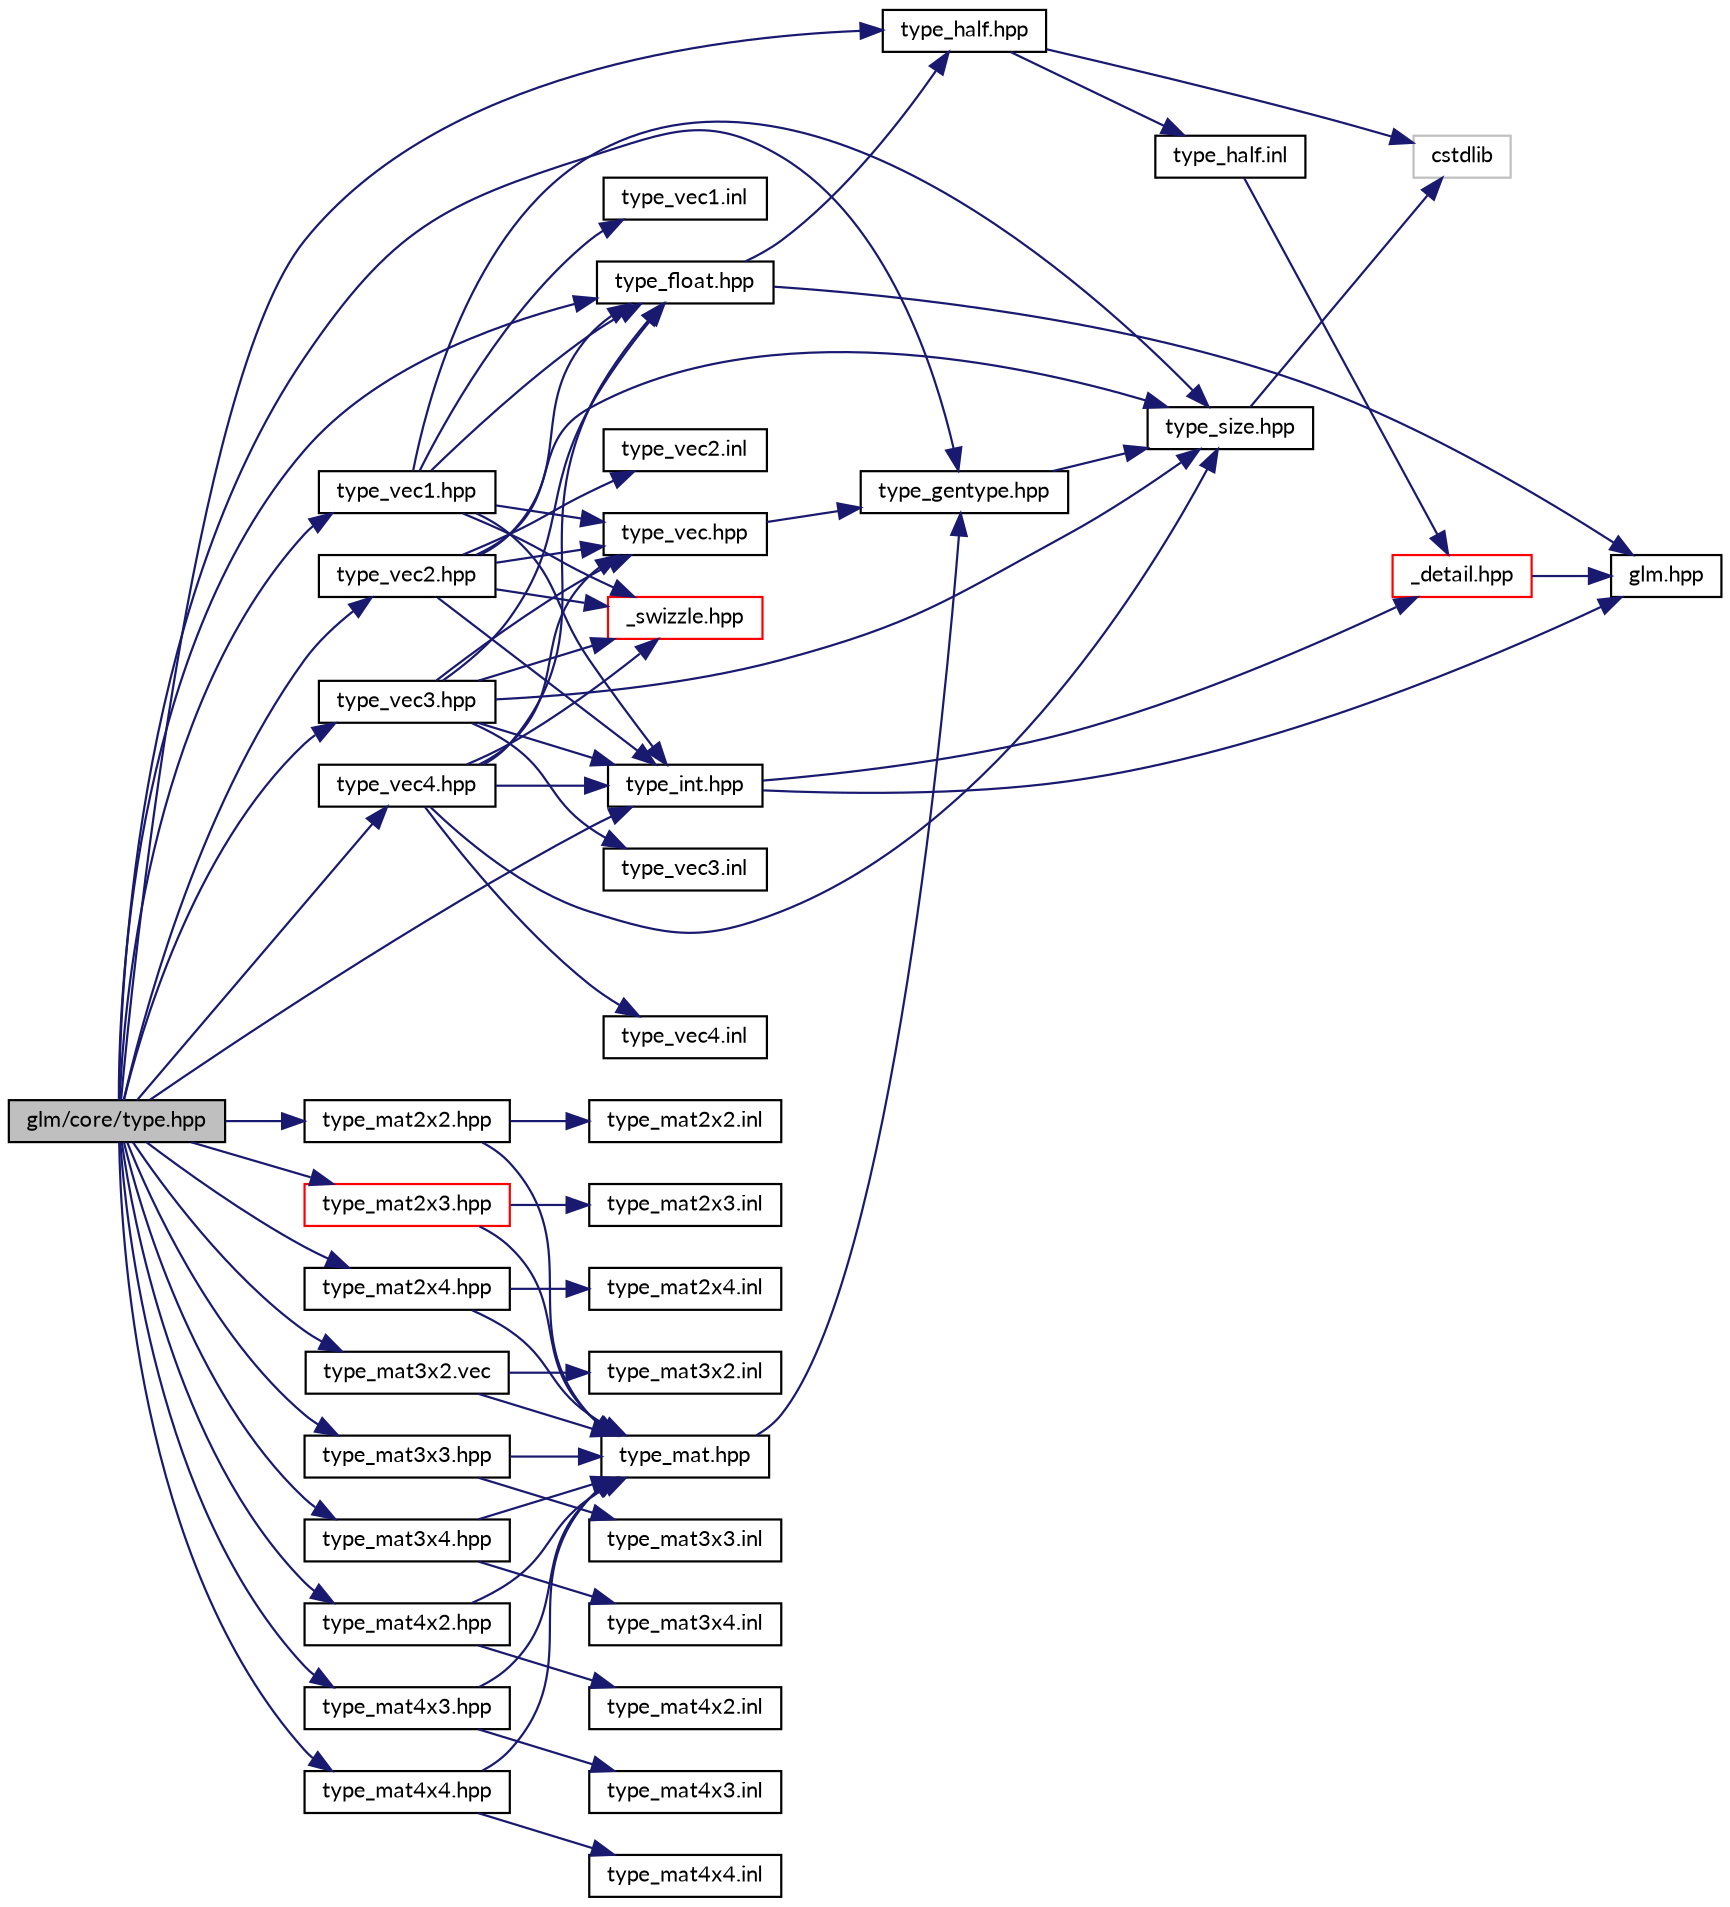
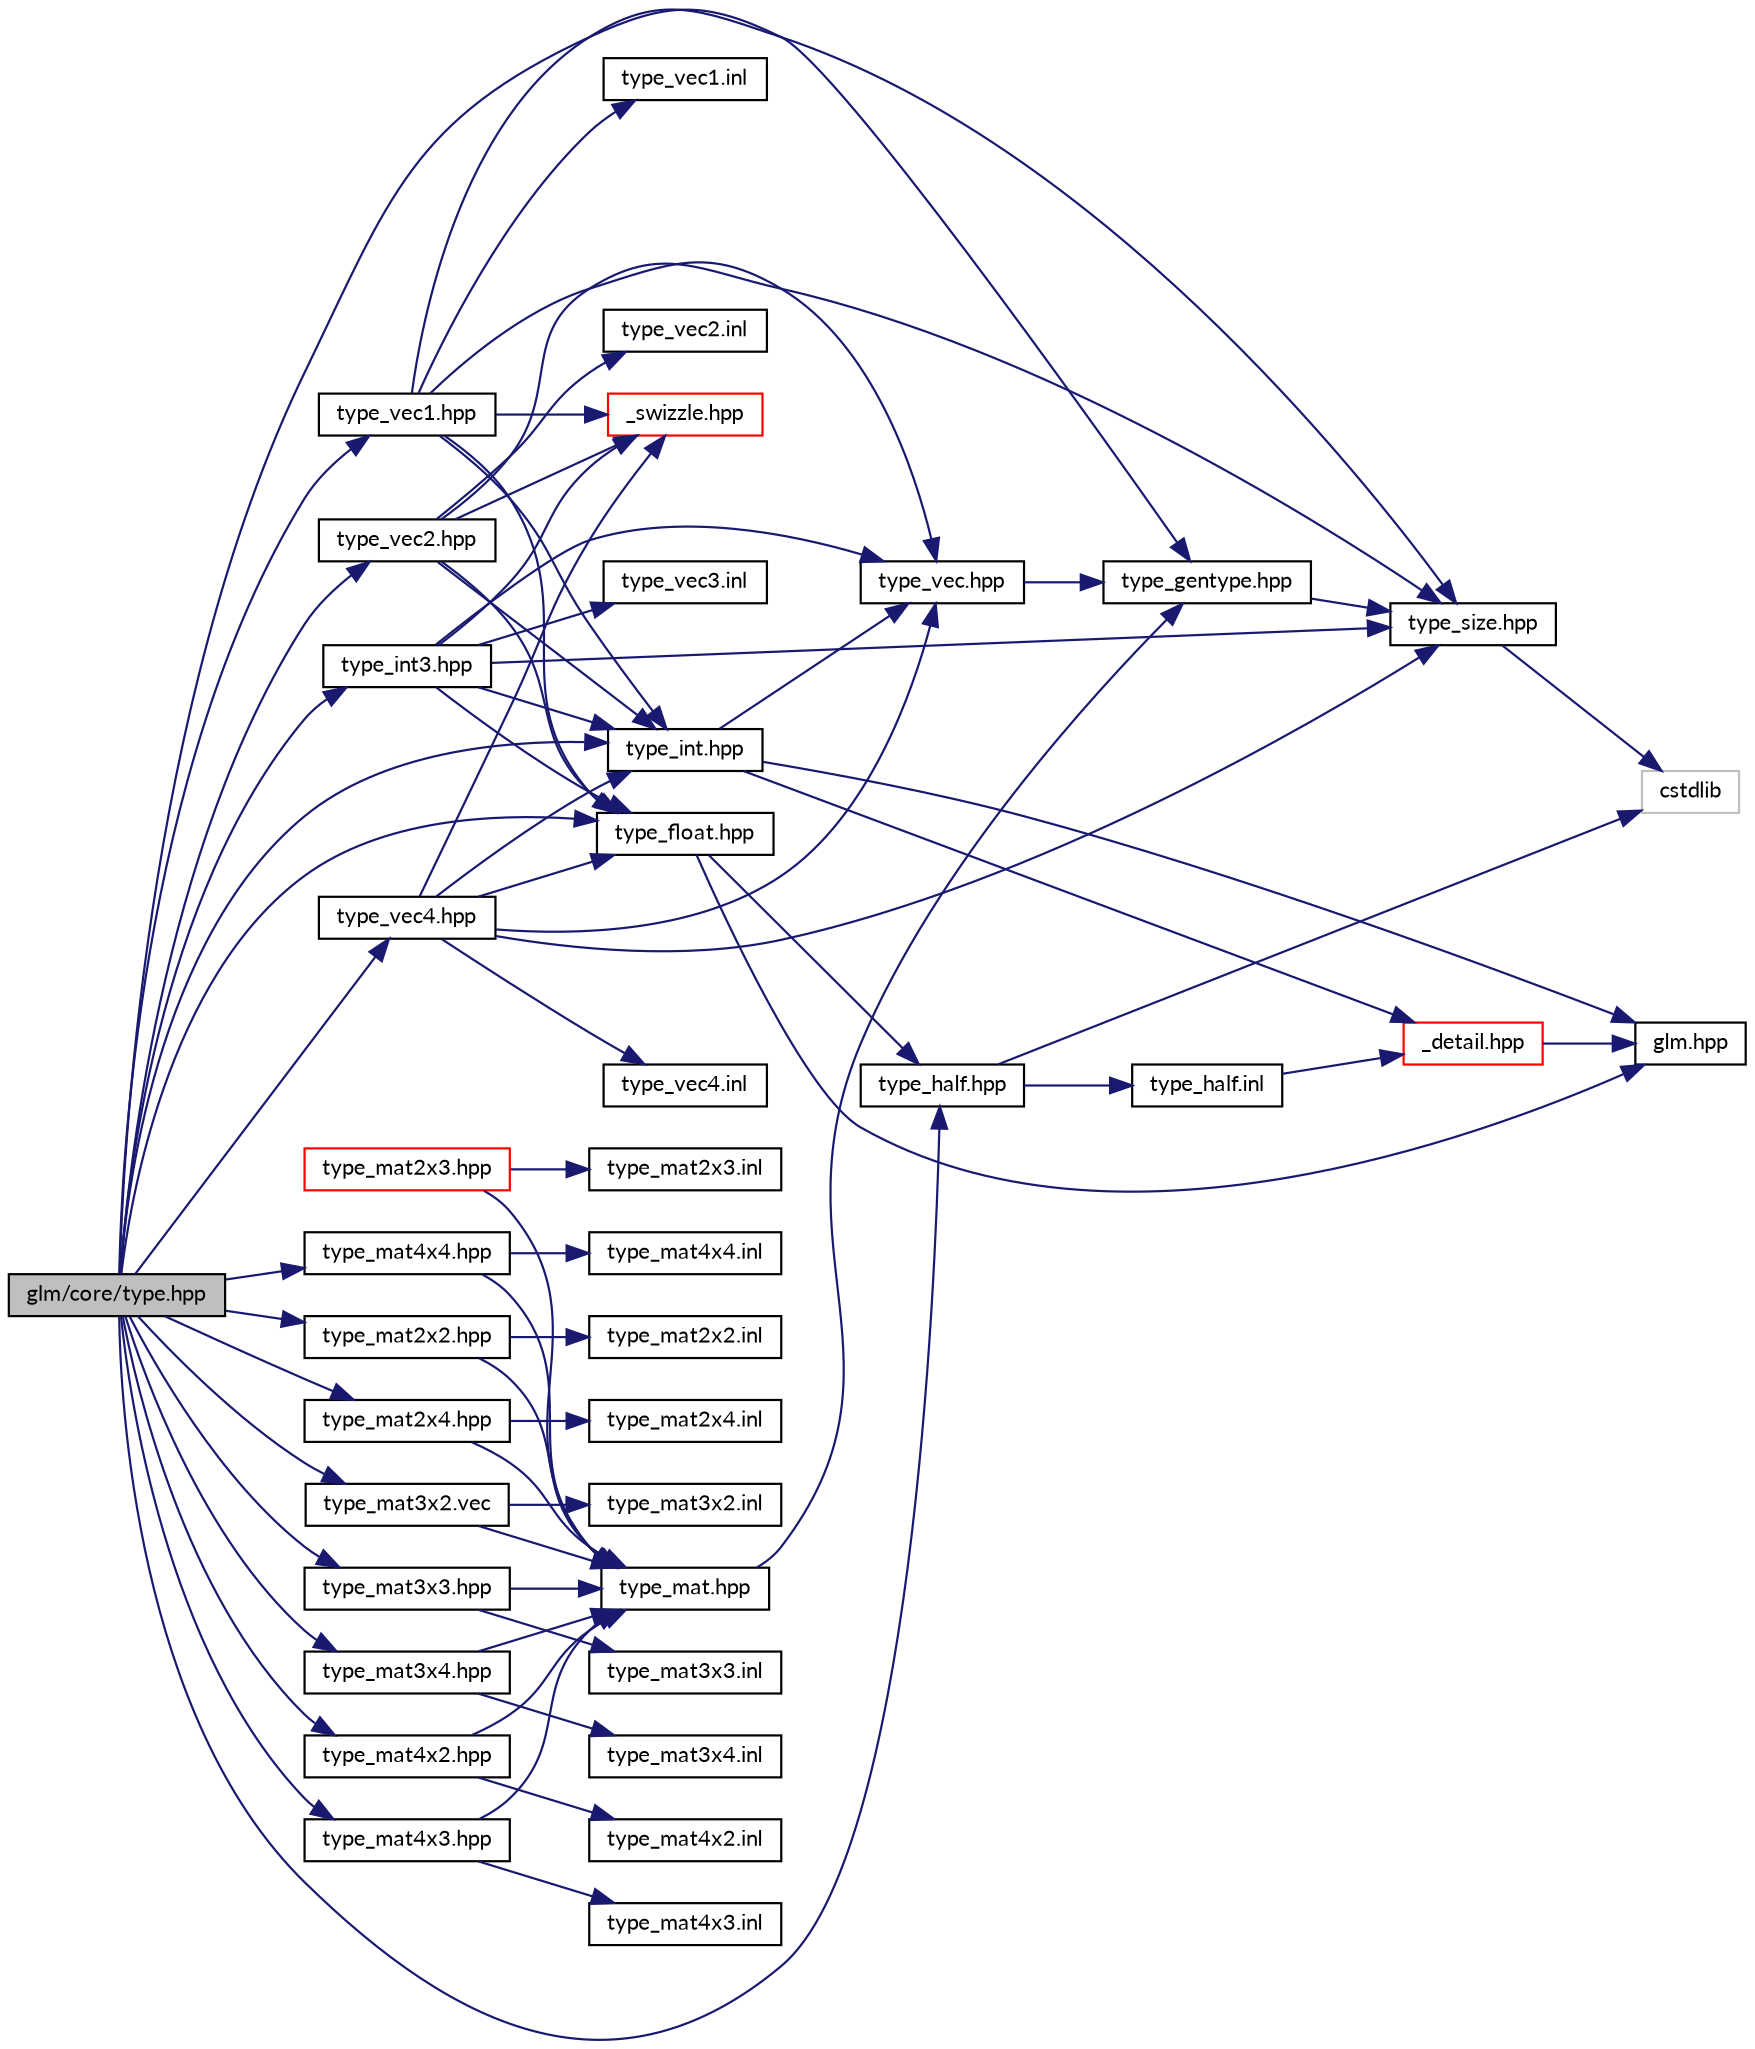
  digraph {
    fontname=Lato
    rankdir=LR
    node [color=black fillcolor=white fontname=Lato fontsize=10 shape=record style=filled]
    edge [color=midnightblue fontname=Lato fontsize=10 labelfontname=FreeSans labelfontsize=10 style=solid]
    n1 [fillcolor=grey75 fontcolor=black height=0.2 label="glm/core/type.hpp" width=0.4]
    n2 [height=0.2 label="type_half.hpp" width=0.4]
    n3 [height=0.2 label="type_float.hpp" width=0.4]
    n4 [height=0.2 label="type_int.hpp" width=0.4]
    n5 [height=0.2 label="type_gentype.hpp" width=0.4]
    n6 [height=0.2 label="type_vec1.hpp" width=0.4]
    n7 [height=0.2 label="type_vec2.hpp" width=0.4]
-   n8 [height=0.2 label="type_vec3.hpp" width=0.4]
+   n8 [height=0.2 label="type_int3.hpp" width=0.4]
    n9 [height=0.2 label="type_vec4.hpp" width=0.4]
    n10 [height=0.2 label="type_mat2x2.hpp" width=0.4]
    n11 [color=red height=0.2 label="type_mat2x3.hpp" width=0.4]
    n12 [height=0.2 label="type_mat2x4.hpp" width=0.4]
    n13 [height=0.2 label="type_mat3x2.vec" width=0.4]
    n14 [height=0.2 label="type_mat3x3.hpp" width=0.4]
    n15 [height=0.2 label="type_mat3x4.hpp" width=0.4]
    n16 [height=0.2 label="type_mat4x2.hpp" width=0.4]
    n17 [height=0.2 label="type_mat4x3.hpp" width=0.4]
    n18 [height=0.2 label="type_mat4x4.hpp" width=0.4]
    n19 [color=grey75 height=0.2 label=cstdlib width=0.4]
    n20 [height=0.2 label="type_half.inl" width=0.4]
    n21 [height=0.2 label="glm.hpp" width=0.4]
    n22 [color=red height=0.2 label="_detail.hpp" width=0.4]
    n23 [height=0.2 label="type_size.hpp" width=0.4]
    n24 [height=0.2 label="type_vec.hpp" width=0.4]
    n25 [color=red height=0.2 label="_swizzle.hpp" width=0.4]
    n26 [height=0.2 label="type_vec1.inl" width=0.4]
    n27 [height=0.2 label="type_vec2.inl" width=0.4]
    n28 [height=0.2 label="type_vec3.inl" width=0.4]
    n29 [height=0.2 label="type_vec4.inl" width=0.4]
    n30 [height=0.2 label="type_mat.hpp" width=0.4]
    n31 [height=0.2 label="type_mat2x2.inl" width=0.4]
    n32 [height=0.2 label="type_mat2x3.inl" width=0.4]
    n33 [height=0.2 label="type_mat2x4.inl" width=0.4]
    n34 [height=0.2 label="type_mat3x2.inl" width=0.4]
    n35 [height=0.2 label="type_mat3x3.inl" width=0.4]
    n36 [height=0.2 label="type_mat3x4.inl" width=0.4]
    n37 [height=0.2 label="type_mat4x2.inl" width=0.4]
    n38 [height=0.2 label="type_mat4x3.inl" width=0.4]
    n39 [height=0.2 label="type_mat4x4.inl" width=0.4]
    n1 -> n2
    n1 -> n3
    n1 -> n4
    n1 -> n5
    n1 -> n6
    n1 -> n7
    n1 -> n8
    n1 -> n9
    n1 -> n10
-   n1 -> n11
    n1 -> n12
    n1 -> n13
    n1 -> n14
    n1 -> n15
    n1 -> n16
    n1 -> n17
    n1 -> n18
    n2 -> n19
    n2 -> n20
    n3 -> n2
    n3 -> n21
    n4 -> n21
    n4 -> n22
    n5 -> n23
    n6 -> n3
    n6 -> n4
    n6 -> n23
    n6 -> n24
    n6 -> n25
    n6 -> n26
    n7 -> n3
    n7 -> n4
    n7 -> n23
-   n7 -> n24
+   n4 -> n24
    n7 -> n25
    n7 -> n27
    n8 -> n3
    n8 -> n4
    n8 -> n23
    n8 -> n24
    n8 -> n25
    n8 -> n28
    n9 -> n3
    n9 -> n4
    n9 -> n23
    n9 -> n24
    n9 -> n25
    n9 -> n29
    n10 -> n30
    n10 -> n31
    n11 -> n30
    n11 -> n32
    n12 -> n30
    n12 -> n33
    n13 -> n30
    n13 -> n34
    n14 -> n30
    n14 -> n35
    n15 -> n30
    n15 -> n36
    n16 -> n30
    n16 -> n37
    n17 -> n30
    n17 -> n38
    n18 -> n30
    n18 -> n39
    n20 -> n22
    n22 -> n21
    n23 -> n19
    n24 -> n5
    n30 -> n5
  }
